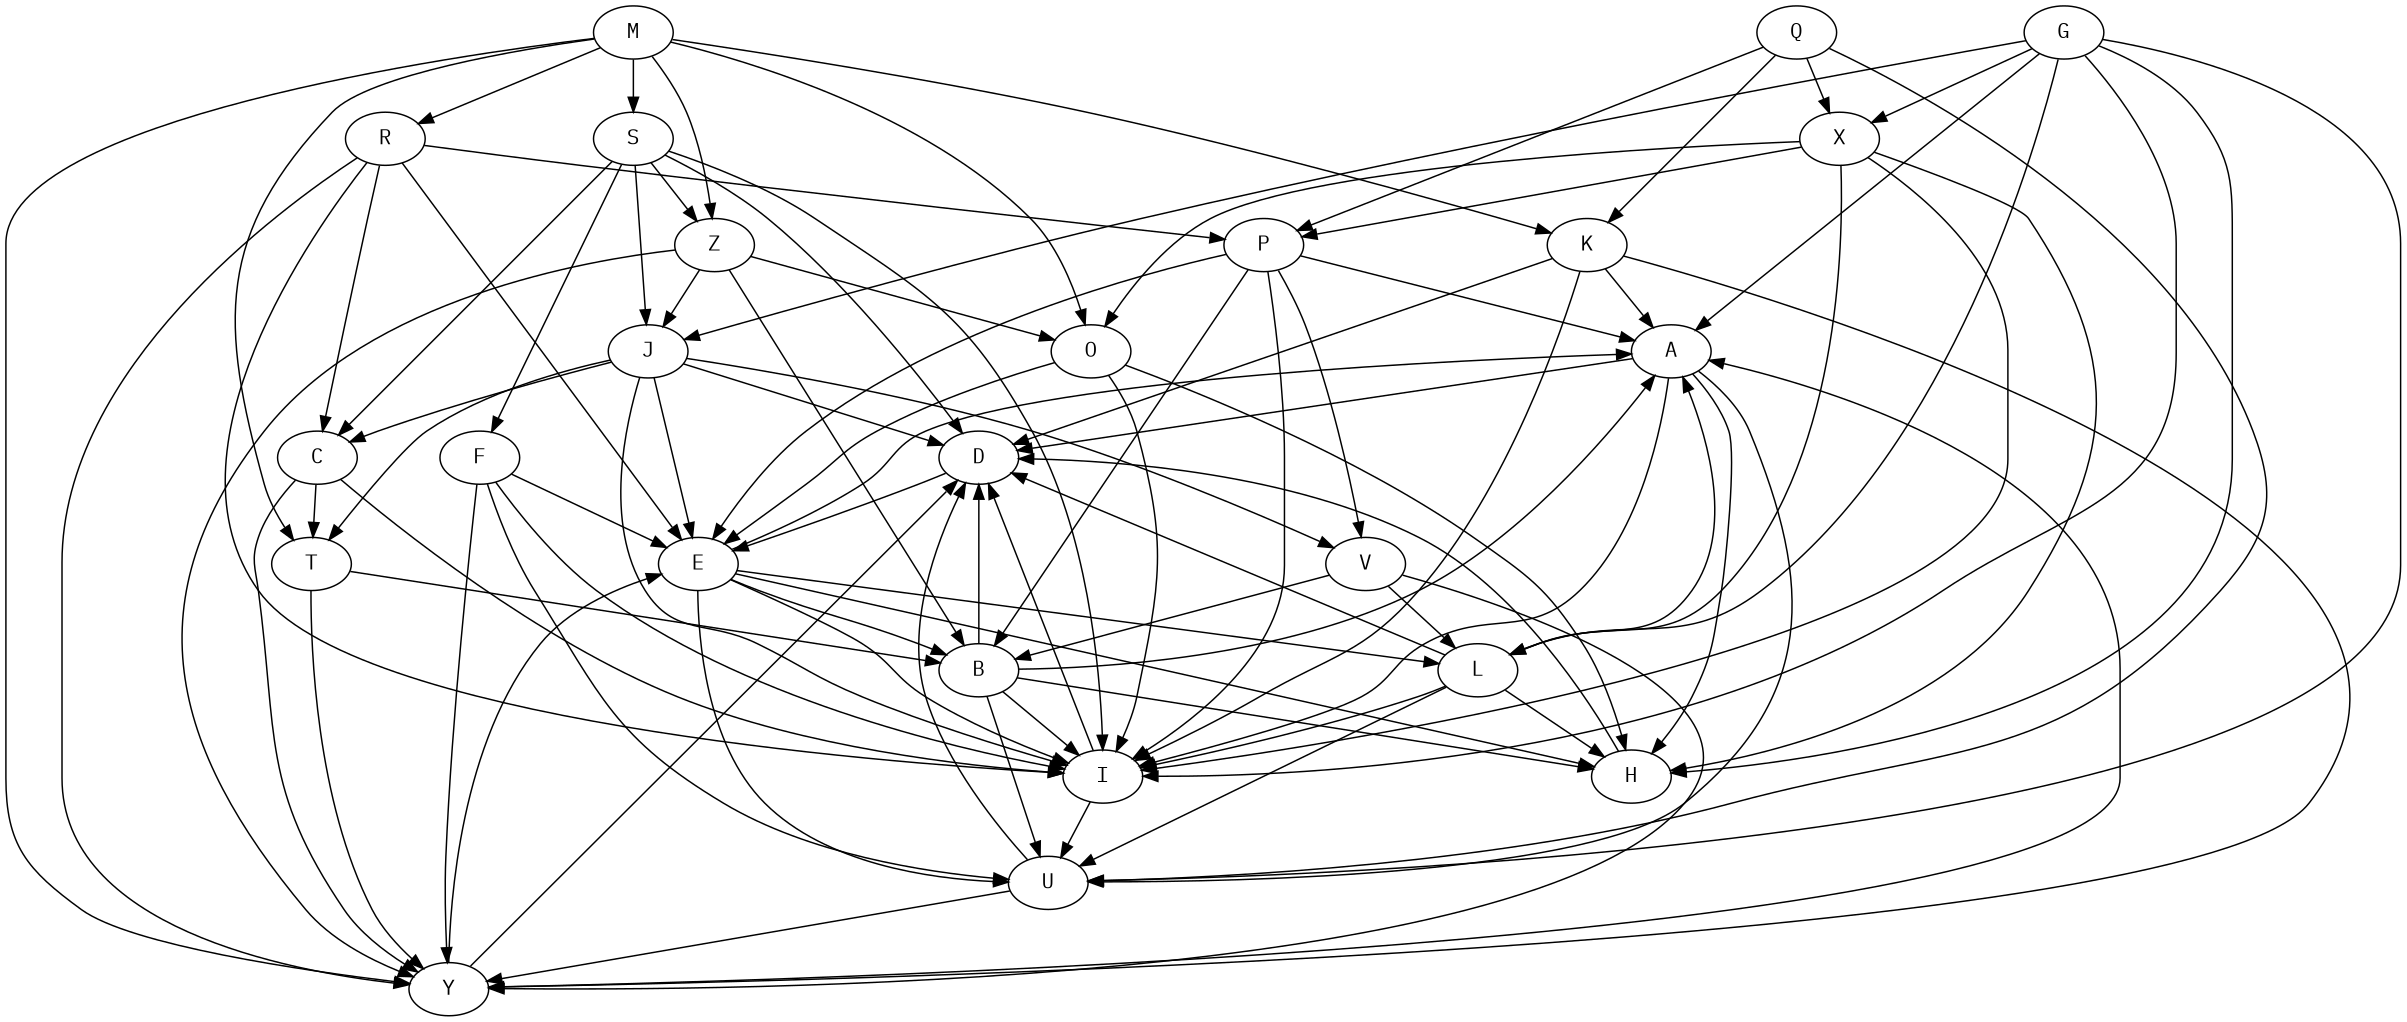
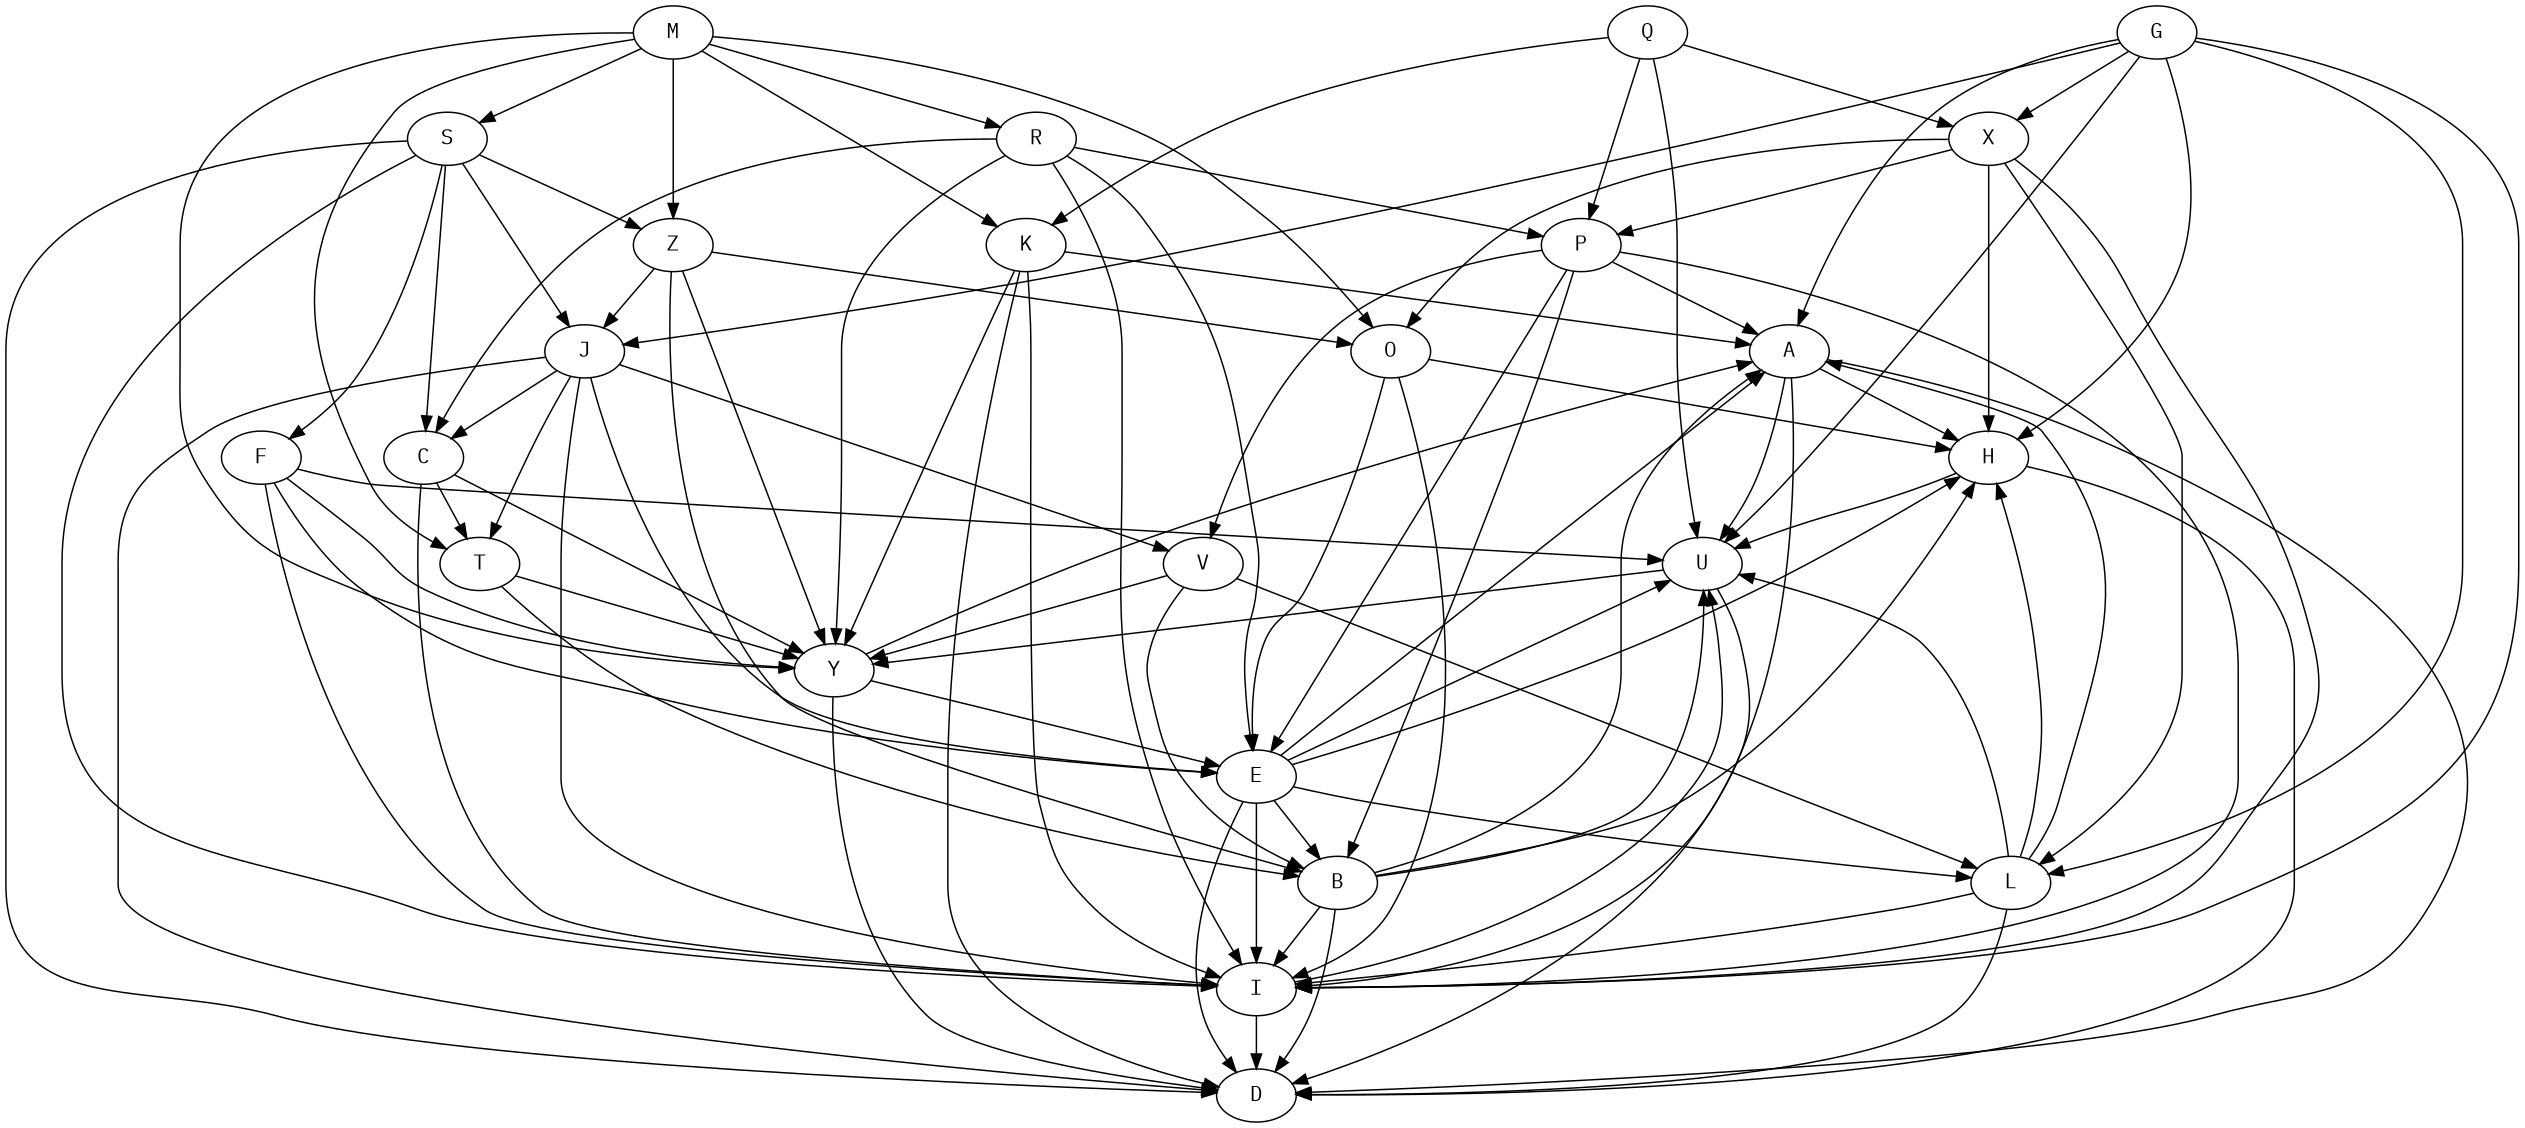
  digraph {
    fontname="IBM Plex Mono"
    node [fontname="IBM Plex Mono"]
    edge [fontname="IBM Plex Mono"]
    n1 [label=A]
    n2 [label=D]
    n3 [label=H]
    n4 [label=I]
    n5 [label=U]
    n6 [label=Y]
    n7 [label=B]
    n8 [label=C]
    n9 [label=T]
    n10 [label=E]
    n11 [label=L]
    n12 [label=F]
    n13 [label=G]
    n14 [label=J]
    n15 [label=X]
    n16 [label=V]
    n17 [label=O]
    n18 [label=P]
    n19 [label=K]
    n20 [label=M]
    n21 [label=R]
    n22 [label=S]
    n23 [label=Z]
    n24 [label=Q]
    n1 -> n2
    n1 -> n3
    n1 -> n4
    n1 -> n5
    n3 -> n2
+   n3 -> n5
    n4 -> n2
    n4 -> n5
    n5 -> n2
    n5 -> n6
    n6 -> n1
    n6 -> n2
    n6 -> n10
    n7 -> n1
    n7 -> n2
    n7 -> n3
    n7 -> n4
    n7 -> n5
    n8 -> n4
    n8 -> n6
    n8 -> n9
    n9 -> n6
    n9 -> n7
    n10 -> n1
-   n2 -> n10
+   n10 -> n2
    n10 -> n3
    n10 -> n4
    n10 -> n5
    n10 -> n7
    n10 -> n11
    n11 -> n1
    n11 -> n2
    n11 -> n3
    n11 -> n4
    n11 -> n5
    n12 -> n4
    n12 -> n5
    n12 -> n6
    n12 -> n10
    n13 -> n1
    n13 -> n3
    n13 -> n4
    n13 -> n5
    n13 -> n11
    n13 -> n14
    n13 -> n15
    n14 -> n2
    n14 -> n4
    n14 -> n8
    n14 -> n9
    n14 -> n10
    n14 -> n16
    n15 -> n3
    n15 -> n4
    n15 -> n11
    n15 -> n17
    n15 -> n18
    n16 -> n6
    n16 -> n7
    n16 -> n11
    n17 -> n3
    n17 -> n4
    n17 -> n10
    n18 -> n1
    n18 -> n4
    n18 -> n7
    n18 -> n10
    n18 -> n16
    n19 -> n1
    n19 -> n2
    n19 -> n4
    n19 -> n6
    n20 -> n6
    n20 -> n9
    n20 -> n17
    n20 -> n19
    n20 -> n21
    n20 -> n22
    n20 -> n23
    n21 -> n4
    n21 -> n6
    n21 -> n8
    n21 -> n10
    n21 -> n18
    n22 -> n2
    n22 -> n4
    n22 -> n8
    n22 -> n12
    n22 -> n14
    n22 -> n23
    n23 -> n6
    n23 -> n7
    n23 -> n14
    n23 -> n17
    n24 -> n5
    n24 -> n15
    n24 -> n18
    n24 -> n19
  }
